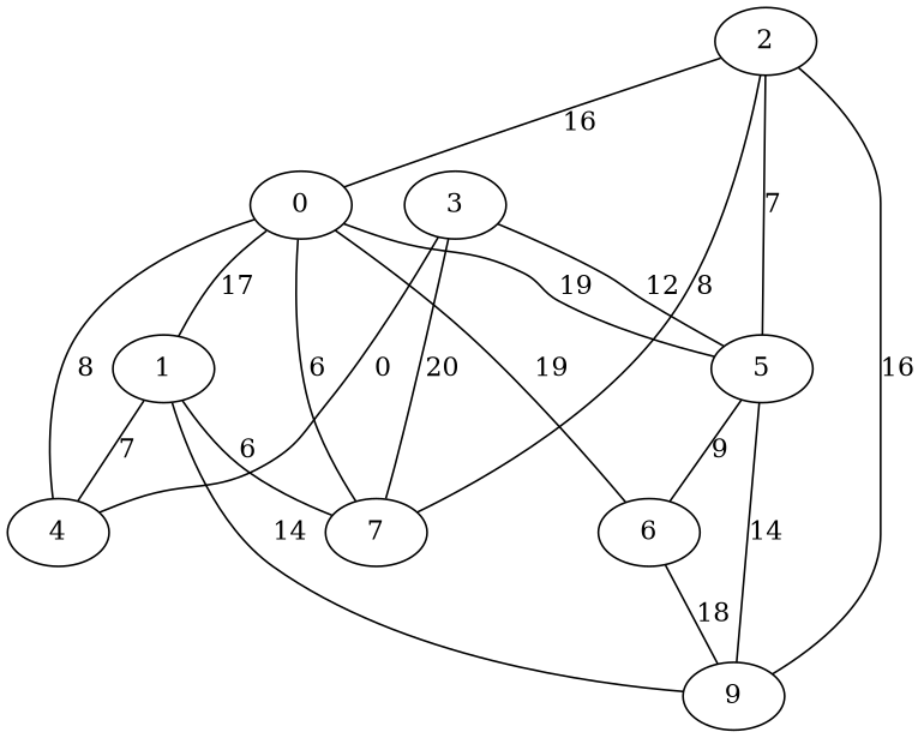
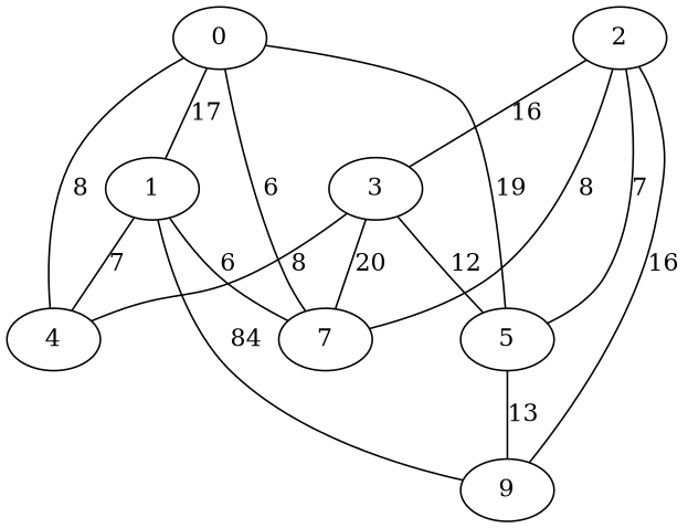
  graph {
    fontname="DejaVu Serif"
    node [fontname="DejaVu Serif"]
    edge [fontname="DejaVu Serif"]
    0
    1
    4
    5
-   6
    7
    9
    2
    3
    0 -- 1 [label=17]
    0 -- 4 [label=8]
    0 -- 5 [label=19]
-   0 -- 6 [label=19]
    0 -- 7 [label=6]
    1 -- 4 [label=7]
    1 -- 7 [label=6]
-   1 -- 9 [label=14]
-   5 -- 6 [label=9]
-   5 -- 9 [label=14]
-   6 -- 9 [label=18]
+   1 -- 9 [label=84]
+   5 -- 9 [label=13]
    2 -- 5 [label=7]
    2 -- 7 [label=8]
    2 -- 9 [label=16]
-   2 -- 0 [label=16]
-   3 -- 4 [label=0]
+   2 -- 3 [label=16]
+   3 -- 4 [label=8]
    3 -- 5 [label=12]
    3 -- 7 [label=20]
  }
